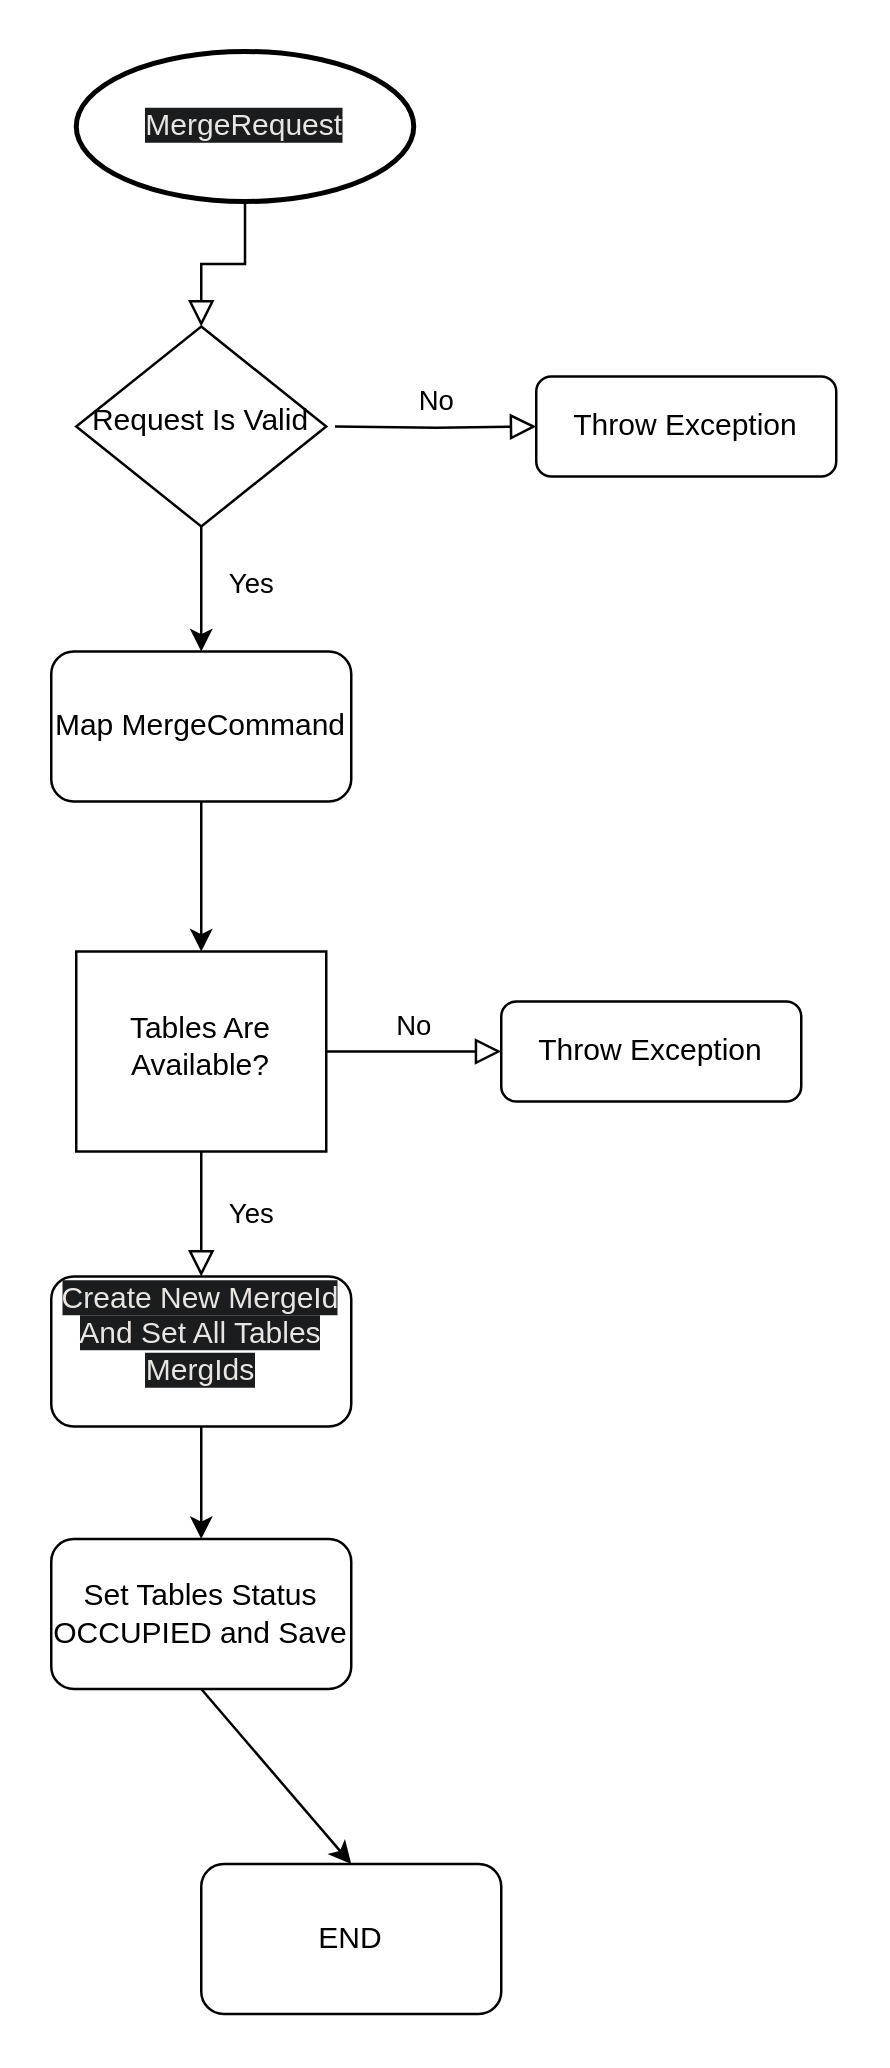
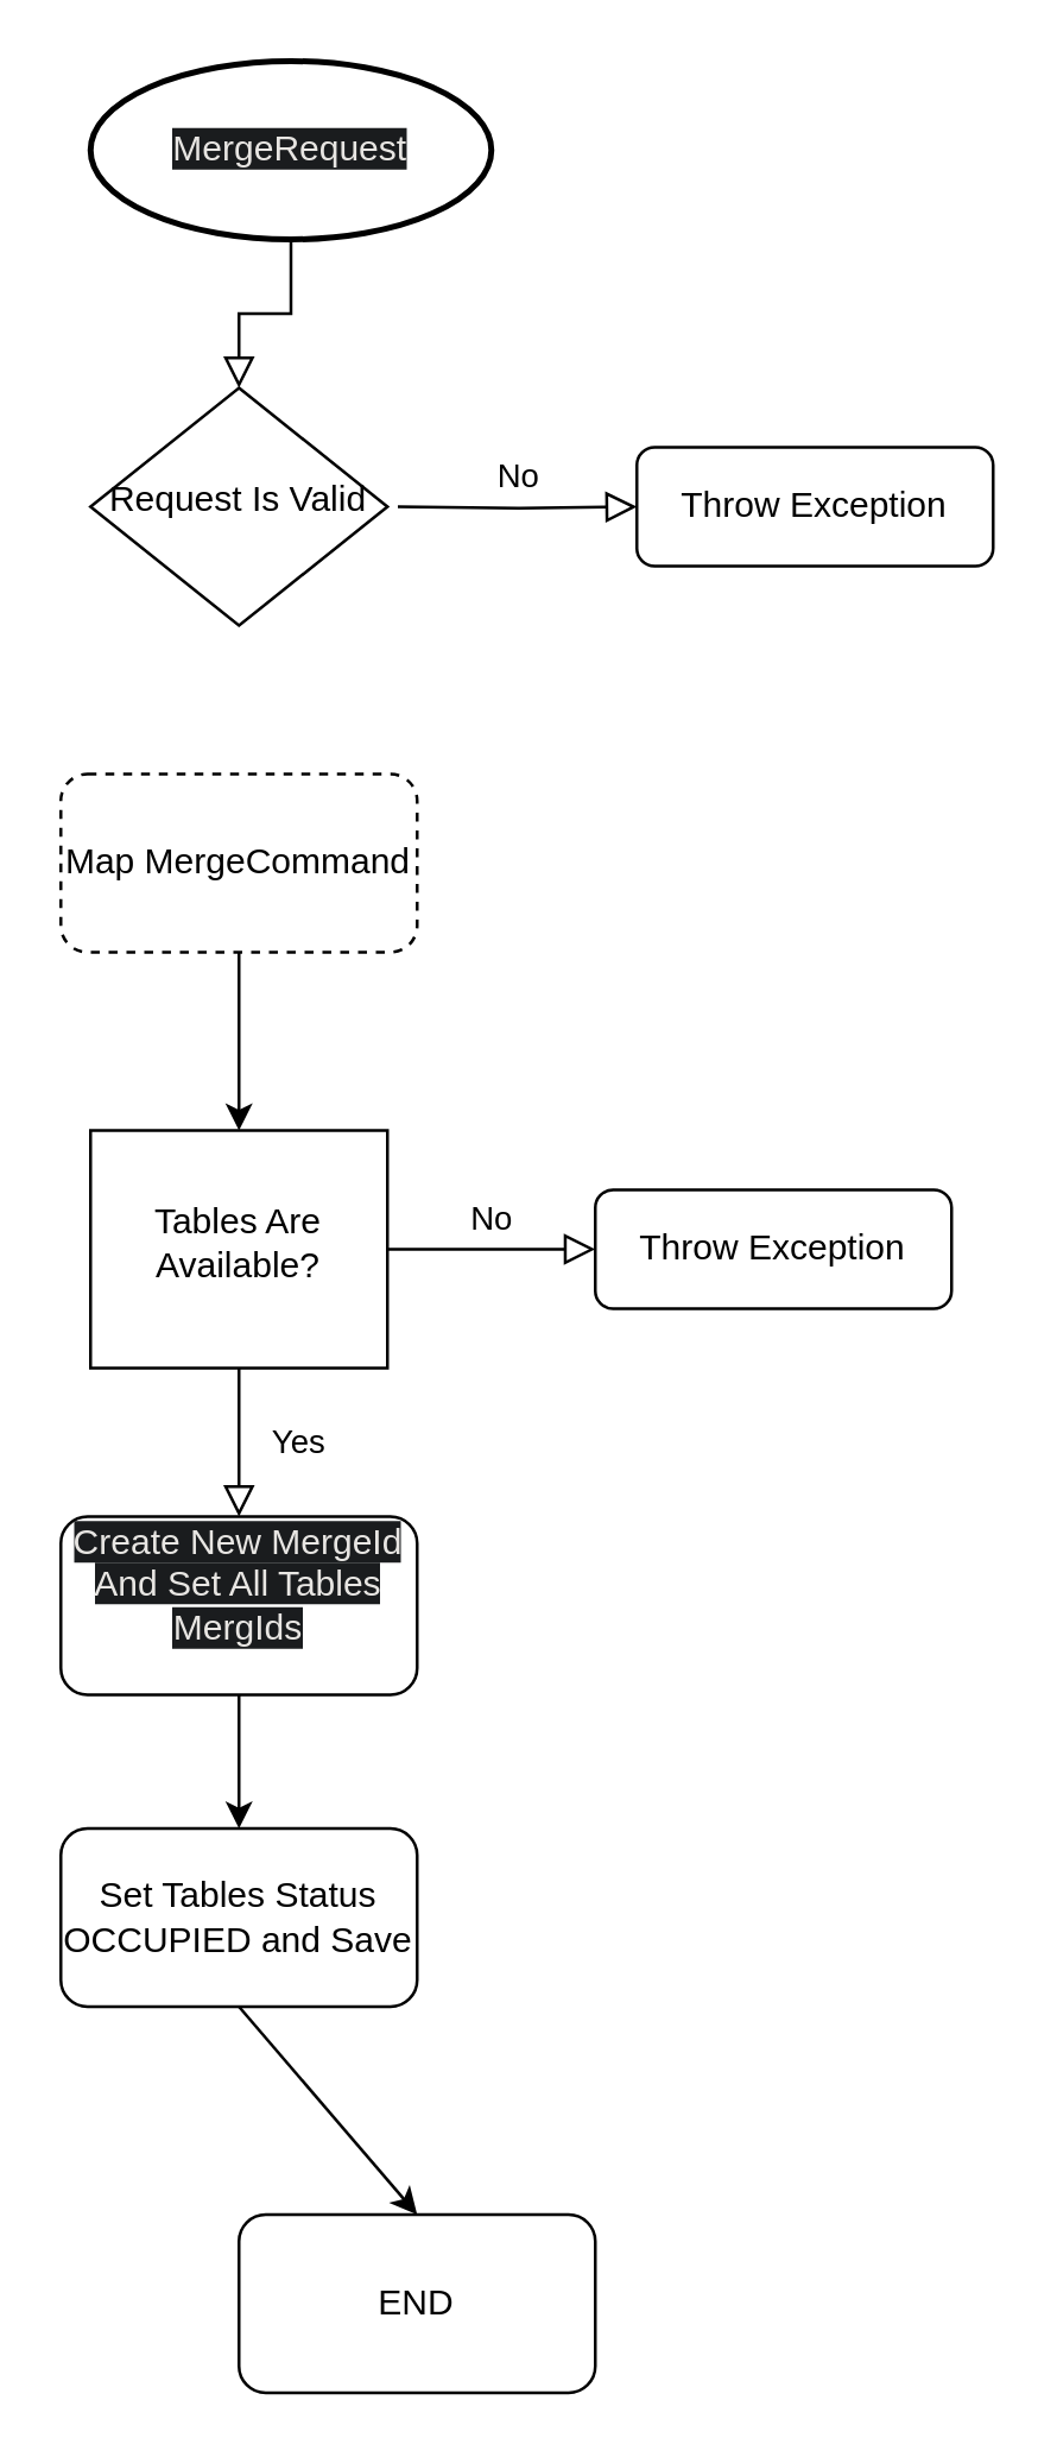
  <mxCell id="0" />
  <mxCell id="1" parent="0" />
  <mxCell id="2" value="" style="rounded=0;html=1;jettySize=auto;orthogonalLoop=1;fontSize=11;endArrow=block;endFill=0;endSize=8;strokeWidth=1;shadow=0;labelBackgroundColor=none;edgeStyle=orthogonalEdgeStyle;exitX=0.5;exitY=1;exitDx=0;exitDy=0;exitPerimeter=0;entryX=0.5;entryY=0;entryDx=0;entryDy=0;" edge="1" parent="1" source="3" target="4"><mxGeometry relative="1" as="geometry"><mxPoint x="79.5" y="70" as="sourcePoint" /><mxPoint x="79.5" y="120" as="targetPoint" /></mxGeometry></mxCell>
  <mxCell id="3" value="&lt;br&gt;&lt;span data-darkreader-inline-bgcolor=&quot;&quot; data-darkreader-inline-color=&quot;&quot; style=&quot;color: rgb(232, 230, 227); font-family: Helvetica; font-size: 12px; font-style: normal; font-variant-ligatures: normal; font-variant-caps: normal; font-weight: 400; letter-spacing: normal; orphans: 2; text-align: center; text-indent: 0px; text-transform: none; widows: 2; word-spacing: 0px; -webkit-text-stroke-width: 0px; white-space: normal; background-color: rgb(26, 28, 30); text-decoration-thickness: initial; text-decoration-style: initial; text-decoration-color: initial; float: none; display: inline !important; --darkreader-inline-color: #d8d4cf; --darkreader-inline-bgcolor: #151718;&quot;&gt;MergeRequest&lt;/span&gt;&lt;div&gt;&lt;br/&gt;&lt;/div&gt;" style="strokeWidth=2;html=1;shape=mxgraph.flowchart.start_1;whiteSpace=wrap;" vertex="1" parent="1"><mxGeometry x="30" y="20" width="135" height="60" as="geometry" /></mxCell>
  <mxCell id="4" value="Request Is Valid" style="rhombus;whiteSpace=wrap;html=1;shadow=0;fontFamily=Helvetica;fontSize=12;align=center;strokeWidth=1;spacing=6;spacingTop=-4;" vertex="1" parent="1"><mxGeometry x="30" y="130" width="100" height="80" as="geometry" /></mxCell>
- <mxCell id="5" value="Map MergeCommand" style="rounded=1;whiteSpace=wrap;html=1;" vertex="1" parent="1"><mxGeometry x="20" y="260" width="120" height="60" as="geometry" /></mxCell>
- <mxCell id="6" value="Yes&lt;div&gt;&lt;br&gt;&lt;/div&gt;" style="endArrow=classic;html=1;rounded=0;entryX=0.5;entryY=0;entryDx=0;entryDy=0;exitX=0.5;exitY=1;exitDx=0;exitDy=0;" edge="1" parent="1" source="4" target="5"><mxGeometry x="0.2" y="20" width="50" height="50" relative="1" as="geometry"><mxPoint x="250" y="390" as="sourcePoint" /><mxPoint x="300" y="340" as="targetPoint" /><mxPoint as="offset" /></mxGeometry></mxCell>
+ <mxCell id="5" value="Map MergeCommand" style="rounded=1;whiteSpace=wrap;html=1;dashed=1;" vertex="1" parent="1"><mxGeometry x="20" y="260" width="120" height="60" as="geometry" /></mxCell>
  <mxCell id="7" value="Throw Exception" style="rounded=1;whiteSpace=wrap;html=1;fontSize=12;glass=0;strokeWidth=1;shadow=0;" vertex="1" parent="1"><mxGeometry x="214" y="150" width="120" height="40" as="geometry" /></mxCell>
  <mxCell id="8" value="No" style="edgeStyle=orthogonalEdgeStyle;rounded=0;html=1;jettySize=auto;orthogonalLoop=1;fontSize=11;endArrow=block;endFill=0;endSize=8;strokeWidth=1;shadow=0;labelBackgroundColor=none;exitX=1;exitY=0.5;exitDx=0;exitDy=0;entryX=0;entryY=0.5;entryDx=0;entryDy=0;" edge="1" parent="1" target="7"><mxGeometry y="10" relative="1" as="geometry"><mxPoint as="offset" /><mxPoint x="133.5" y="170" as="sourcePoint" /><mxPoint x="213.5" y="390" as="targetPoint" /></mxGeometry></mxCell>
  <mxCell id="9" value="Yes" style="rounded=0;html=1;jettySize=auto;orthogonalLoop=1;fontSize=11;endArrow=block;endFill=0;endSize=8;strokeWidth=1;shadow=0;labelBackgroundColor=none;edgeStyle=orthogonalEdgeStyle;entryX=0.5;entryY=0;entryDx=0;entryDy=0;" edge="1" parent="1" source="11" target="13"><mxGeometry y="20" relative="1" as="geometry"><mxPoint as="offset" /><mxPoint x="80" y="540" as="targetPoint" /></mxGeometry></mxCell>
  <mxCell id="10" value="No" style="edgeStyle=orthogonalEdgeStyle;rounded=0;html=1;jettySize=auto;orthogonalLoop=1;fontSize=11;endArrow=block;endFill=0;endSize=8;strokeWidth=1;shadow=0;labelBackgroundColor=none;" edge="1" parent="1" source="11" target="12"><mxGeometry y="10" relative="1" as="geometry"><mxPoint as="offset" /></mxGeometry></mxCell>
  <mxCell id="11" value="Tables Are Available?" style="whiteSpace=wrap;html=1;shadow=0;fontFamily=Helvetica;fontSize=12;align=center;strokeWidth=1;spacing=6;spacingTop=-4;rounded=0;" vertex="1" parent="1"><mxGeometry x="30" y="380" width="100" height="80" as="geometry" /></mxCell>
  <mxCell id="12" value="Throw Exception" style="rounded=1;whiteSpace=wrap;html=1;fontSize=12;glass=0;strokeWidth=1;shadow=0;" vertex="1" parent="1"><mxGeometry x="200" y="400" width="120" height="40" as="geometry" /></mxCell>
  <mxCell id="13" value="&#10;&lt;span style=&quot;color: rgb(232, 230, 227); font-family: Helvetica; font-size: 12px; font-style: normal; font-variant-ligatures: normal; font-variant-caps: normal; font-weight: 400; letter-spacing: normal; orphans: 2; text-align: center; text-indent: 0px; text-transform: none; widows: 2; word-spacing: 0px; -webkit-text-stroke-width: 0px; white-space: normal; background-color: rgb(26, 28, 30); text-decoration-thickness: initial; text-decoration-style: initial; text-decoration-color: initial; display: inline !important; float: none;&quot;&gt;Create New MergeId And Set All Tables MergIds&lt;/span&gt;&#10;&#10;" style="rounded=1;whiteSpace=wrap;html=1;" vertex="1" parent="1"><mxGeometry x="20" y="510" width="120" height="60" as="geometry" /></mxCell>
  <mxCell id="14" value="Set Tables Status OCCUPIED and Save" style="rounded=1;whiteSpace=wrap;html=1;" vertex="1" parent="1"><mxGeometry x="20" y="615" width="120" height="60" as="geometry" /></mxCell>
  <mxCell id="15" value="" style="endArrow=classic;html=1;rounded=0;exitX=0.5;exitY=1;exitDx=0;exitDy=0;entryX=0.5;entryY=0;entryDx=0;entryDy=0;" edge="1" parent="1" source="13" target="14"><mxGeometry width="50" height="50" relative="1" as="geometry"><mxPoint x="250" y="550" as="sourcePoint" /><mxPoint x="300" y="500" as="targetPoint" /></mxGeometry></mxCell>
  <mxCell id="16" value="END" style="rounded=1;whiteSpace=wrap;html=1;" vertex="1" parent="1"><mxGeometry x="80" y="745" width="120" height="60" as="geometry" /></mxCell>
  <mxCell id="17" value="" style="endArrow=classic;html=1;rounded=0;exitX=0.5;exitY=1;exitDx=0;exitDy=0;entryX=0.5;entryY=0;entryDx=0;entryDy=0;" edge="1" parent="1" source="14" target="16"><mxGeometry width="50" height="50" relative="1" as="geometry"><mxPoint x="250" y="550" as="sourcePoint" /><mxPoint x="300" y="500" as="targetPoint" /></mxGeometry></mxCell>
  <mxCell id="18" value="" style="endArrow=classic;html=1;rounded=0;exitX=0.5;exitY=1;exitDx=0;exitDy=0;entryX=0.5;entryY=0;entryDx=0;entryDy=0;" edge="1" parent="1" source="5" target="11"><mxGeometry width="50" height="50" relative="1" as="geometry"><mxPoint x="250" y="390" as="sourcePoint" /><mxPoint x="300" y="340" as="targetPoint" /></mxGeometry></mxCell>
